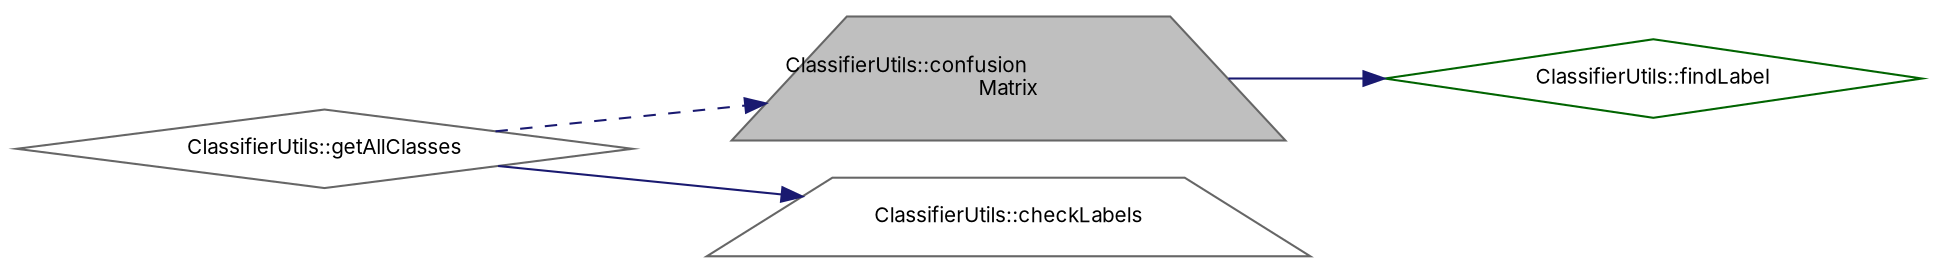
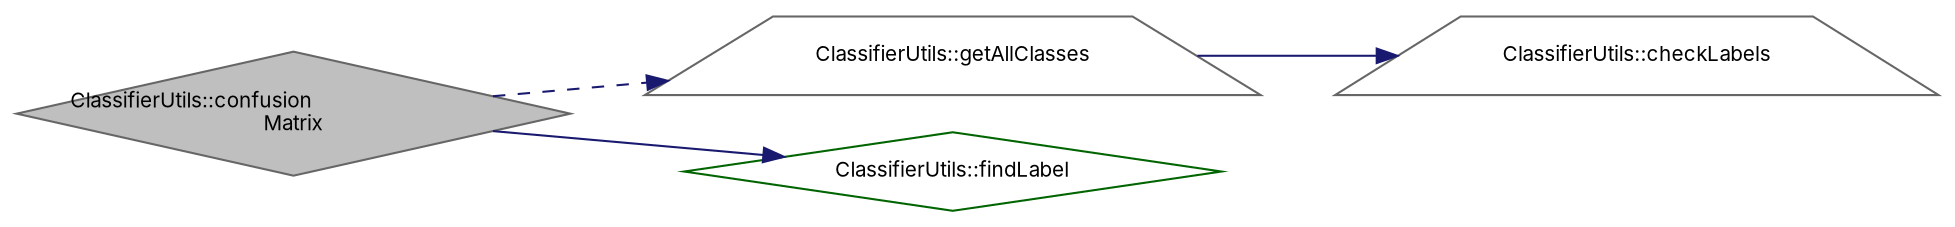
  digraph {
    fontname=Inter
    rankdir=LR
    node [color=gray40 fontname=Inter fontsize=10 shape=diamond]
    edge [color=midnightblue fontname=Inter fontsize=10 labelfontname=Helvetica labelfontsize=10 style=solid]
-   n1 [fillcolor=grey75 fontcolor=black height=0.2 label="ClassifierUtils::confusion\lMatrix" shape=trapezium style=filled width=0.4]
-   n2 [height=0.2 label="ClassifierUtils::getAllClasses" width=0.4]
+   n1 [fillcolor=grey75 fontcolor=black height=0.2 label="ClassifierUtils::confusion\lMatrix" style=filled width=0.4]
+   n2 [height=0.2 label="ClassifierUtils::getAllClasses" shape=trapezium width=0.4]
    n3 [color=darkgreen height=0.2 label="ClassifierUtils::findLabel" width=0.4]
    n4 [height=0.2 label="ClassifierUtils::checkLabels" shape=trapezium width=0.4]
-   n2 -> n1 [style=dashed]
+   n1 -> n2 [style=dashed]
    n1 -> n3
    n2 -> n4
  }
